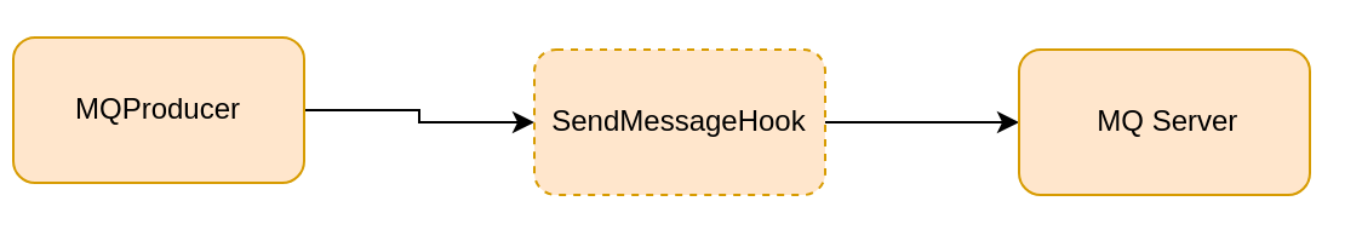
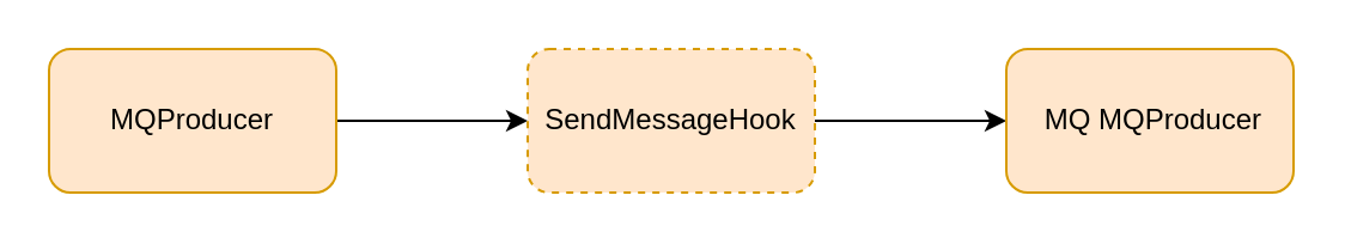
  <mxCell id="0" />
  <mxCell id="1" parent="0" />
  <mxCell id="2" value="" style="edgeStyle=orthogonalEdgeStyle;rounded=0;orthogonalLoop=1;jettySize=auto;html=1;" edge="1" parent="1" source="3" target="5"><mxGeometry relative="1" as="geometry" /></mxCell>
- <mxCell id="3" value="MQProducer" style="rounded=1;whiteSpace=wrap;html=1;fillColor=#ffe6cc;strokeColor=#d79b00;" vertex="1" parent="1"><mxGeometry x="5" y="15" width="120" height="60" as="geometry" /></mxCell>
+ <mxCell id="3" value="MQProducer" style="rounded=1;whiteSpace=wrap;html=1;fillColor=#ffe6cc;strokeColor=#d79b00;" vertex="1" parent="1"><mxGeometry x="20" y="20" width="120" height="60" as="geometry" /></mxCell>
  <mxCell id="4" value="" style="edgeStyle=orthogonalEdgeStyle;rounded=0;orthogonalLoop=1;jettySize=auto;html=1;" edge="1" parent="1" source="5" target="6"><mxGeometry relative="1" as="geometry" /></mxCell>
  <mxCell id="5" value="SendMessageHook" style="whiteSpace=wrap;html=1;rounded=1;fillColor=#ffe6cc;strokeColor=#d79b00;dashed=1;" vertex="1" parent="1"><mxGeometry x="220" y="20" width="120" height="60" as="geometry" /></mxCell>
- <mxCell id="6" value="&amp;nbsp;MQ Server" style="whiteSpace=wrap;html=1;rounded=1;fillColor=#ffe6cc;strokeColor=#d79b00;" vertex="1" parent="1"><mxGeometry x="420" y="20" width="120" height="60" as="geometry" /></mxCell>
+ <mxCell id="6" value="&amp;nbsp;MQ MQProducer" style="whiteSpace=wrap;html=1;rounded=1;fillColor=#ffe6cc;strokeColor=#d79b00;" vertex="1" parent="1"><mxGeometry x="420" y="20" width="120" height="60" as="geometry" /></mxCell>
